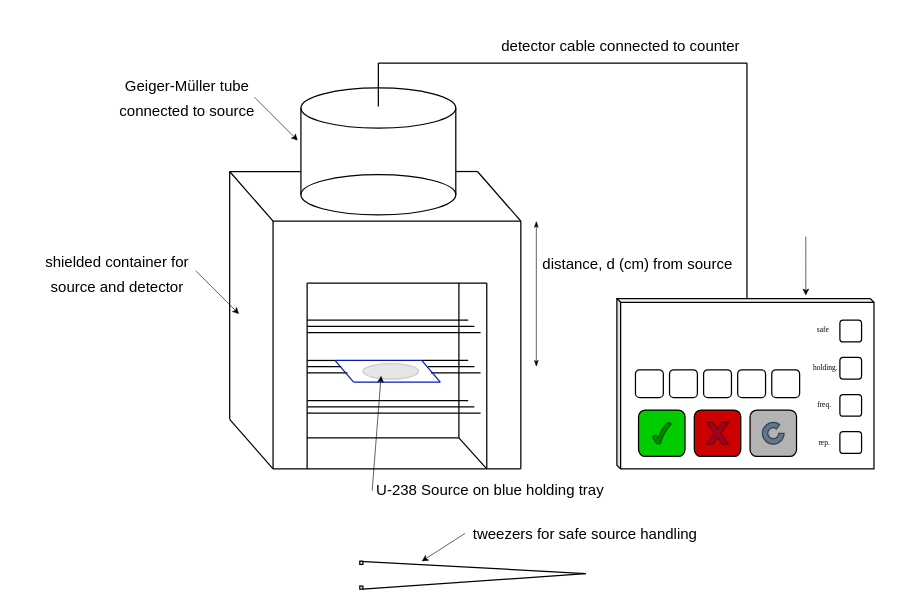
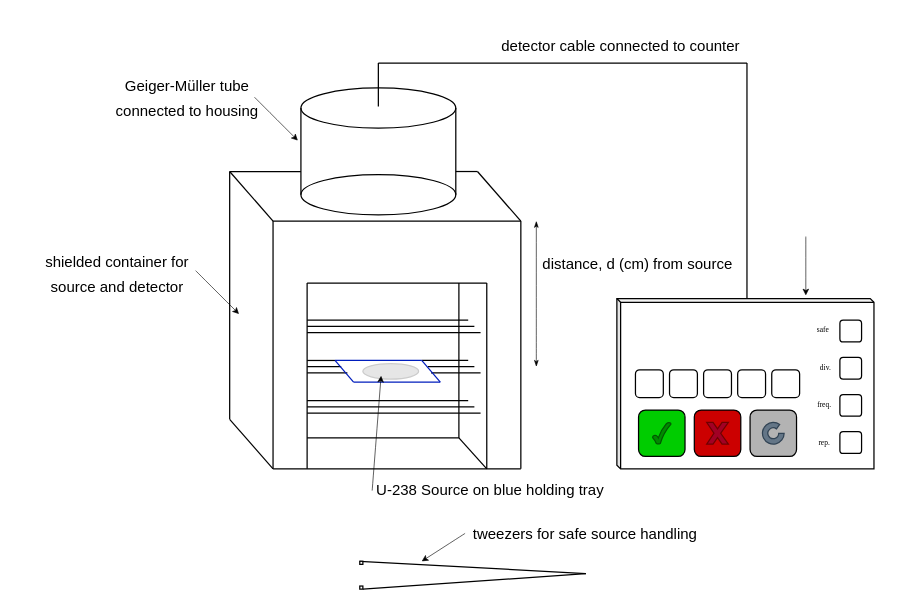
  <mxCell id="0" />
  <mxCell id="1" parent="0" />
  <mxCell id="2" value="&lt;font style=&quot;font-size: 12px;&quot;&gt;distance, d (cm) from source&lt;/font&gt;" style="text;html=1;align=center;verticalAlign=middle;whiteSpace=wrap;rounded=0;fontSize=16;container=0;" parent="1" vertex="1"><mxGeometry x="354.323" y="171.473" width="312.359" height="74.371" as="geometry" /></mxCell>
  <mxCell id="3" value="" style="endArrow=none;html=1;rounded=0;fontSize=12;startSize=8;endSize=8;curved=1;" parent="1" edge="1"><mxGeometry width="50" height="50" relative="1" as="geometry"><mxPoint x="245.245" y="287.988" as="sourcePoint" /><mxPoint x="267.557" y="287.988" as="targetPoint" /></mxGeometry></mxCell>
  <mxCell id="4" value="" style="endArrow=none;html=1;rounded=0;fontSize=12;startSize=8;endSize=8;curved=1;" parent="1" edge="1"><mxGeometry width="50" height="50" relative="1" as="geometry"><mxPoint x="245.245" y="297.904" as="sourcePoint" /><mxPoint x="277.473" y="297.904" as="targetPoint" /></mxGeometry></mxCell>
  <mxCell id="5" value="" style="endArrow=none;html=1;rounded=0;fontSize=12;startSize=8;endSize=8;curved=1;" parent="1" edge="1"><mxGeometry width="50" height="50" relative="1" as="geometry"><mxPoint x="341.928" y="292.946" as="sourcePoint" /><mxPoint x="379.114" y="292.946" as="targetPoint" /></mxGeometry></mxCell>
  <mxCell id="6" value="" style="endArrow=none;html=1;rounded=0;fontSize=12;startSize=8;endSize=8;curved=1;entryX=0;entryY=0;entryDx=0;entryDy=0;exitX=0;exitY=1;exitDx=0;exitDy=0;" parent="1" edge="1"><mxGeometry width="50" height="50" relative="1" as="geometry"><mxPoint x="183.269" y="335.09" as="sourcePoint" /><mxPoint x="183.269" y="136.766" as="targetPoint" /></mxGeometry></mxCell>
  <mxCell id="7" value="" style="endArrow=none;html=1;rounded=0;fontSize=12;startSize=8;endSize=8;curved=1;" parent="1" edge="1"><mxGeometry width="50" height="50" relative="1" as="geometry"><mxPoint x="240.287" y="136.766" as="sourcePoint" /><mxPoint x="183.269" y="136.766" as="targetPoint" /></mxGeometry></mxCell>
  <mxCell id="8" value="" style="endArrow=none;html=1;rounded=0;fontSize=12;startSize=8;endSize=8;curved=1;entryX=0;entryY=0;entryDx=0;entryDy=0;exitX=0;exitY=1;exitDx=0;exitDy=0;" parent="1" edge="1"><mxGeometry width="50" height="50" relative="1" as="geometry"><mxPoint x="217.976" y="374.754" as="sourcePoint" /><mxPoint x="217.976" y="176.431" as="targetPoint" /></mxGeometry></mxCell>
  <mxCell id="9" value="" style="endArrow=none;html=1;rounded=0;fontSize=12;startSize=8;endSize=8;curved=1;" parent="1" edge="1"><mxGeometry width="50" height="50" relative="1" as="geometry"><mxPoint x="416.299" y="374.754" as="sourcePoint" /><mxPoint x="416.299" y="176.431" as="targetPoint" /></mxGeometry></mxCell>
  <mxCell id="10" value="" style="endArrow=none;html=1;rounded=0;fontSize=12;startSize=8;endSize=8;curved=1;entryX=0;entryY=1;entryDx=0;entryDy=0;exitX=1;exitY=1;exitDx=0;exitDy=0;" parent="1" edge="1"><mxGeometry width="50" height="50" relative="1" as="geometry"><mxPoint x="416.299" y="374.754" as="sourcePoint" /><mxPoint x="217.976" y="374.754" as="targetPoint" /></mxGeometry></mxCell>
  <mxCell id="11" value="" style="endArrow=none;html=1;rounded=0;fontSize=12;startSize=8;endSize=8;curved=1;exitX=1;exitY=0;exitDx=0;exitDy=0;" parent="1" edge="1"><mxGeometry width="50" height="50" relative="1" as="geometry"><mxPoint x="416.299" y="176.431" as="sourcePoint" /><mxPoint x="217.976" y="176.431" as="targetPoint" /></mxGeometry></mxCell>
  <mxCell id="12" value="" style="endArrow=none;html=1;rounded=0;fontSize=12;startSize=8;endSize=8;curved=1;" parent="1" edge="1"><mxGeometry width="50" height="50" relative="1" as="geometry"><mxPoint x="183.269" y="335.09" as="sourcePoint" /><mxPoint x="217.976" y="374.754" as="targetPoint" /></mxGeometry></mxCell>
  <mxCell id="13" value="" style="endArrow=none;html=1;rounded=0;fontSize=12;startSize=8;endSize=8;curved=1;" parent="1" edge="1"><mxGeometry width="50" height="50" relative="1" as="geometry"><mxPoint x="183.269" y="136.766" as="sourcePoint" /><mxPoint x="217.976" y="176.431" as="targetPoint" /></mxGeometry></mxCell>
  <mxCell id="14" value="" style="endArrow=none;html=1;rounded=0;fontSize=12;startSize=8;endSize=8;curved=1;" parent="1" edge="1"><mxGeometry width="50" height="50" relative="1" as="geometry"><mxPoint x="381.593" y="136.766" as="sourcePoint" /><mxPoint x="416.299" y="176.431" as="targetPoint" /></mxGeometry></mxCell>
  <mxCell id="15" value="" style="ellipse;whiteSpace=wrap;html=1;container=0;" parent="1" vertex="1"><mxGeometry x="240.287" y="139.246" width="123.952" height="32.228" as="geometry" /></mxCell>
  <mxCell id="16" value="" style="ellipse;whiteSpace=wrap;html=1;container=0;" parent="1" vertex="1"><mxGeometry x="240.287" y="69.832" width="123.952" height="32.228" as="geometry" /></mxCell>
  <mxCell id="17" value="" style="endArrow=none;html=1;rounded=0;fontSize=12;startSize=8;endSize=8;curved=1;entryX=0;entryY=0.5;entryDx=0;entryDy=0;exitX=0;exitY=0.5;exitDx=0;exitDy=0;" parent="1" source="15" target="16" edge="1"><mxGeometry width="50" height="50" relative="1" as="geometry"><mxPoint x="208.06" y="188.826" as="sourcePoint" /><mxPoint x="332.012" y="64.874" as="targetPoint" /></mxGeometry></mxCell>
  <mxCell id="18" value="" style="endArrow=none;html=1;rounded=0;fontSize=12;startSize=8;endSize=8;curved=1;entryX=1;entryY=0.5;entryDx=0;entryDy=0;exitX=1;exitY=0.5;exitDx=0;exitDy=0;" parent="1" source="15" target="16" edge="1"><mxGeometry width="50" height="50" relative="1" as="geometry"><mxPoint x="364.016" y="154.12" as="sourcePoint" /><mxPoint x="364.016" y="84.707" as="targetPoint" /></mxGeometry></mxCell>
  <mxCell id="19" value="" style="endArrow=none;html=1;rounded=0;fontSize=12;startSize=8;endSize=8;curved=1;" parent="1" edge="1"><mxGeometry width="50" height="50" relative="1" as="geometry"><mxPoint x="245.245" y="226.012" as="sourcePoint" /><mxPoint x="389.03" y="226.012" as="targetPoint" /></mxGeometry></mxCell>
  <mxCell id="20" value="" style="endArrow=none;html=1;rounded=0;fontSize=12;startSize=8;endSize=8;curved=1;entryX=0;entryY=0;entryDx=0;entryDy=0;" parent="1" edge="1"><mxGeometry width="50" height="50" relative="1" as="geometry"><mxPoint x="245.245" y="374.754" as="sourcePoint" /><mxPoint x="245.245" y="226.012" as="targetPoint" /></mxGeometry></mxCell>
  <mxCell id="21" value="" style="endArrow=none;html=1;rounded=0;fontSize=12;startSize=8;endSize=8;curved=1;entryX=0;entryY=0;entryDx=0;entryDy=0;" parent="1" edge="1"><mxGeometry width="50" height="50" relative="1" as="geometry"><mxPoint x="389.03" y="374.754" as="sourcePoint" /><mxPoint x="389.03" y="226.012" as="targetPoint" /></mxGeometry></mxCell>
  <mxCell id="22" value="" style="endArrow=none;html=1;rounded=0;fontSize=12;startSize=8;endSize=8;curved=1;exitX=1;exitY=0;exitDx=0;exitDy=0;" parent="1" edge="1"><mxGeometry width="50" height="50" relative="1" as="geometry"><mxPoint x="381.593" y="136.766" as="sourcePoint" /><mxPoint x="364.239" y="136.766" as="targetPoint" /></mxGeometry></mxCell>
  <mxCell id="23" value="" style="endArrow=none;html=1;rounded=0;fontSize=12;startSize=8;endSize=8;curved=1;" parent="1" edge="1"><mxGeometry width="50" height="50" relative="1" as="geometry"><mxPoint x="366.718" y="349.964" as="sourcePoint" /><mxPoint x="389.03" y="374.754" as="targetPoint" /></mxGeometry></mxCell>
  <mxCell id="24" value="" style="endArrow=none;html=1;rounded=0;fontSize=12;startSize=8;endSize=8;curved=1;" parent="1" edge="1"><mxGeometry width="50" height="50" relative="1" as="geometry"><mxPoint x="245.245" y="349.964" as="sourcePoint" /><mxPoint x="366.718" y="349.964" as="targetPoint" /></mxGeometry></mxCell>
  <mxCell id="25" value="" style="endArrow=none;html=1;rounded=0;fontSize=12;startSize=8;endSize=8;curved=1;entryX=0;entryY=0;entryDx=0;entryDy=0;" parent="1" edge="1"><mxGeometry width="50" height="50" relative="1" as="geometry"><mxPoint x="366.718" y="349.964" as="sourcePoint" /><mxPoint x="366.718" y="226.012" as="targetPoint" /></mxGeometry></mxCell>
  <mxCell id="26" value="" style="endArrow=none;html=1;rounded=0;fontSize=12;startSize=8;endSize=8;curved=1;" parent="1" edge="1"><mxGeometry width="50" height="50" relative="1" as="geometry"><mxPoint x="245.245" y="325.174" as="sourcePoint" /><mxPoint x="379.114" y="325.174" as="targetPoint" /></mxGeometry></mxCell>
  <mxCell id="27" value="" style="endArrow=none;html=1;rounded=0;fontSize=12;startSize=8;endSize=8;curved=1;" parent="1" edge="1"><mxGeometry width="50" height="50" relative="1" as="geometry"><mxPoint x="245.245" y="330.132" as="sourcePoint" /><mxPoint x="384.072" y="330.132" as="targetPoint" /></mxGeometry></mxCell>
  <mxCell id="28" value="" style="endArrow=none;html=1;rounded=0;fontSize=12;startSize=8;endSize=8;curved=1;" parent="1" edge="1"><mxGeometry width="50" height="50" relative="1" as="geometry"><mxPoint x="245.245" y="320.216" as="sourcePoint" /><mxPoint x="374.156" y="320.216" as="targetPoint" /></mxGeometry></mxCell>
  <mxCell id="29" value="" style="endArrow=none;html=1;rounded=0;fontSize=12;startSize=8;endSize=8;curved=1;" parent="1" edge="1"><mxGeometry width="50" height="50" relative="1" as="geometry"><mxPoint x="245.245" y="292.946" as="sourcePoint" /><mxPoint x="272.515" y="292.946" as="targetPoint" /></mxGeometry></mxCell>
  <mxCell id="30" value="" style="endArrow=none;html=1;rounded=0;fontSize=12;startSize=8;endSize=8;curved=1;" parent="1" edge="1"><mxGeometry width="50" height="50" relative="1" as="geometry"><mxPoint x="344.407" y="297.904" as="sourcePoint" /><mxPoint x="384.072" y="297.904" as="targetPoint" /></mxGeometry></mxCell>
  <mxCell id="31" value="" style="endArrow=none;html=1;rounded=0;fontSize=12;startSize=8;endSize=8;curved=1;" parent="1" edge="1"><mxGeometry width="50" height="50" relative="1" as="geometry"><mxPoint x="336.97" y="287.988" as="sourcePoint" /><mxPoint x="374.156" y="287.988" as="targetPoint" /></mxGeometry></mxCell>
  <mxCell id="32" value="" style="endArrow=none;html=1;rounded=0;fontSize=12;startSize=8;endSize=8;curved=1;" parent="1" edge="1"><mxGeometry width="50" height="50" relative="1" as="geometry"><mxPoint x="245.245" y="260.719" as="sourcePoint" /><mxPoint x="379.114" y="260.719" as="targetPoint" /></mxGeometry></mxCell>
  <mxCell id="33" value="" style="endArrow=none;html=1;rounded=0;fontSize=12;startSize=8;endSize=8;curved=1;" parent="1" edge="1"><mxGeometry width="50" height="50" relative="1" as="geometry"><mxPoint x="245.245" y="265.677" as="sourcePoint" /><mxPoint x="384.072" y="265.677" as="targetPoint" /></mxGeometry></mxCell>
  <mxCell id="34" value="" style="endArrow=none;html=1;rounded=0;fontSize=12;startSize=8;endSize=8;curved=1;" parent="1" edge="1"><mxGeometry width="50" height="50" relative="1" as="geometry"><mxPoint x="245.245" y="255.76" as="sourcePoint" /><mxPoint x="374.156" y="255.76" as="targetPoint" /></mxGeometry></mxCell>
  <mxCell id="35" value="" style="endArrow=none;html=1;rounded=0;fontSize=12;startSize=8;endSize=8;curved=1;fillColor=#0050ef;strokeColor=#001DBC;" parent="1" edge="1"><mxGeometry width="50" height="50" relative="1" as="geometry"><mxPoint x="282.431" y="305.341" as="sourcePoint" /><mxPoint x="351.844" y="305.341" as="targetPoint" /></mxGeometry></mxCell>
  <mxCell id="36" value="" style="endArrow=none;html=1;rounded=0;fontSize=12;startSize=8;endSize=8;curved=1;fillColor=#0050ef;strokeColor=#001DBC;" parent="1" edge="1"><mxGeometry width="50" height="50" relative="1" as="geometry"><mxPoint x="267.557" y="287.988" as="sourcePoint" /><mxPoint x="336.97" y="287.988" as="targetPoint" /></mxGeometry></mxCell>
  <mxCell id="37" value="" style="endArrow=none;html=1;rounded=0;fontSize=12;startSize=8;endSize=8;curved=1;fillColor=#0050ef;strokeColor=#001DBC;" parent="1" edge="1"><mxGeometry width="50" height="50" relative="1" as="geometry"><mxPoint x="336.97" y="287.988" as="sourcePoint" /><mxPoint x="351.844" y="305.341" as="targetPoint" /></mxGeometry></mxCell>
  <mxCell id="38" value="" style="endArrow=none;html=1;rounded=0;fontSize=12;startSize=8;endSize=8;curved=1;fillColor=#0050ef;strokeColor=#001DBC;" parent="1" edge="1"><mxGeometry width="50" height="50" relative="1" as="geometry"><mxPoint x="267.557" y="287.988" as="sourcePoint" /><mxPoint x="282.431" y="305.341" as="targetPoint" /></mxGeometry></mxCell>
  <mxCell id="39" value="" style="ellipse;whiteSpace=wrap;html=1;fillStyle=solid;fillColor=#E6E6E6;strokeColor=#CCCCCC;container=0;" parent="1" vertex="1"><mxGeometry x="289.868" y="290.467" width="44.623" height="12.395" as="geometry" /></mxCell>
  <mxCell id="40" value="" style="endArrow=classicThin;startArrow=classicThin;html=1;rounded=0;fontSize=12;startSize=4;endSize=4;curved=1;startFill=1;endFill=1;strokeWidth=0.5;" parent="1" edge="1"><mxGeometry width="50" height="50" relative="1" as="geometry"><mxPoint x="428.695" y="292.946" as="sourcePoint" /><mxPoint x="428.695" y="176.431" as="targetPoint" /></mxGeometry></mxCell>
  <mxCell id="41" value="" style="shape=cube;whiteSpace=wrap;html=1;boundedLbl=1;backgroundOutline=1;darkOpacity=0.05;darkOpacity2=0.1;size=3;container=0;" parent="1" vertex="1"><mxGeometry x="493.15" y="238.407" width="205.76" height="136.347" as="geometry" /></mxCell>
  <mxCell id="42" value="" style="rounded=1;whiteSpace=wrap;html=1;fillColor=#00CC00;container=0;" parent="1" vertex="1"><mxGeometry x="510.503" y="327.653" width="37.186" height="37.186" as="geometry" /></mxCell>
  <mxCell id="43" value="" style="rounded=1;whiteSpace=wrap;html=1;container=0;" parent="1" vertex="1"><mxGeometry x="508.024" y="295.425" width="22.311" height="22.311" as="geometry" /></mxCell>
  <mxCell id="44" value="" style="rounded=1;whiteSpace=wrap;html=1;container=0;" parent="1" vertex="1"><mxGeometry x="535.293" y="295.425" width="22.311" height="22.311" as="geometry" /></mxCell>
  <mxCell id="45" value="" style="rounded=1;whiteSpace=wrap;html=1;container=0;" parent="1" vertex="1"><mxGeometry x="562.563" y="295.425" width="22.311" height="22.311" as="geometry" /></mxCell>
  <mxCell id="46" value="" style="rounded=1;whiteSpace=wrap;html=1;container=0;" parent="1" vertex="1"><mxGeometry x="589.832" y="295.425" width="22.311" height="22.311" as="geometry" /></mxCell>
  <mxCell id="47" value="" style="rounded=1;whiteSpace=wrap;html=1;container=0;" parent="1" vertex="1"><mxGeometry x="617.102" y="295.425" width="22.311" height="22.311" as="geometry" /></mxCell>
  <mxCell id="48" value="" style="rounded=1;whiteSpace=wrap;html=1;fillColor=#B3B3B3;container=0;" parent="1" vertex="1"><mxGeometry x="599.748" y="327.653" width="37.186" height="37.186" as="geometry" /></mxCell>
  <mxCell id="49" value="" style="rounded=1;whiteSpace=wrap;html=1;fillColor=#CC0000;container=0;" parent="1" vertex="1"><mxGeometry x="555.126" y="327.653" width="37.186" height="37.186" as="geometry" /></mxCell>
  <mxCell id="50" value="" style="verticalLabelPosition=bottom;verticalAlign=top;html=1;shape=mxgraph.basic.tick;fillColor=#008a00;fontColor=#ffffff;strokeColor=#005700;container=0;" parent="1" vertex="1"><mxGeometry x="521.708" y="337.569" width="14.75" height="17.353" as="geometry" /></mxCell>
  <mxCell id="51" value="" style="verticalLabelPosition=bottom;verticalAlign=top;html=1;shape=mxgraph.basic.x;fillColor=#a20025;fontColor=#ffffff;strokeColor=#6F0000;container=0;" parent="1" vertex="1"><mxGeometry x="565.042" y="337.569" width="17.353" height="17.353" as="geometry" /></mxCell>
  <mxCell id="52" value="" style="verticalLabelPosition=bottom;verticalAlign=top;html=1;shape=mxgraph.basic.partConcEllipse;startAngle=0.25;endAngle=0.1;arcWidth=0.5;fillColor=#647687;fontColor=#ffffff;strokeColor=#314354;container=0;" parent="1" vertex="1"><mxGeometry x="609.665" y="337.569" width="17.353" height="17.353" as="geometry" /></mxCell>
  <mxCell id="53" value="" style="rounded=1;whiteSpace=wrap;html=1;container=0;" parent="1" vertex="1"><mxGeometry x="671.641" y="255.76" width="17.353" height="17.353" as="geometry" /></mxCell>
  <mxCell id="54" value="" style="rounded=1;whiteSpace=wrap;html=1;container=0;" parent="1" vertex="1"><mxGeometry x="671.641" y="285.509" width="17.353" height="17.353" as="geometry" /></mxCell>
  <mxCell id="55" value="" style="rounded=1;whiteSpace=wrap;html=1;container=0;" parent="1" vertex="1"><mxGeometry x="671.641" y="315.257" width="17.353" height="17.353" as="geometry" /></mxCell>
  <mxCell id="56" value="" style="rounded=1;whiteSpace=wrap;html=1;container=0;" parent="1" vertex="1"><mxGeometry x="671.641" y="345.006" width="17.353" height="17.353" as="geometry" /></mxCell>
  <mxCell id="57" value="&lt;font face=&quot;Consolas&quot; style=&quot;font-size: 6px;&quot;&gt;safe&lt;/font&gt;" style="text;html=1;align=center;verticalAlign=middle;resizable=0;points=[];autosize=1;strokeColor=none;fillColor=none;fontSize=16;container=0;" parent="1" vertex="1"><mxGeometry x="640.539" y="244.138" width="35" height="31" as="geometry" /></mxCell>
- <mxCell id="58" value="&lt;font face=&quot;Consolas&quot; style=&quot;font-size: 6px;&quot;&gt;holding.&lt;/font&gt;" style="text;html=1;align=center;verticalAlign=middle;resizable=0;points=[];autosize=1;strokeColor=none;fillColor=none;fontSize=16;container=0;" parent="1" vertex="1"><mxGeometry x="644.018" y="274.886" width="31" height="31" as="geometry" /></mxCell>
+ <mxCell id="58" value="&lt;font face=&quot;Consolas&quot; style=&quot;font-size: 6px;&quot;&gt;div.&lt;/font&gt;" style="text;html=1;align=center;verticalAlign=middle;resizable=0;points=[];autosize=1;strokeColor=none;fillColor=none;fontSize=16;container=0;" parent="1" vertex="1"><mxGeometry x="644.018" y="274.886" width="31" height="31" as="geometry" /></mxCell>
  <mxCell id="59" value="&lt;font face=&quot;Consolas&quot; style=&quot;font-size: 6px;&quot;&gt;freq.&lt;/font&gt;" style="text;html=1;align=center;verticalAlign=middle;resizable=0;points=[];autosize=1;strokeColor=none;fillColor=none;fontSize=16;container=0;" parent="1" vertex="1"><mxGeometry x="641.539" y="304.114" width="35" height="31" as="geometry" /></mxCell>
  <mxCell id="60" value="&lt;font face=&quot;Consolas&quot; style=&quot;font-size: 6px;&quot;&gt;rep.&lt;/font&gt;" style="text;html=1;align=center;verticalAlign=middle;resizable=0;points=[];autosize=1;strokeColor=none;fillColor=none;fontSize=16;container=0;" parent="1" vertex="1"><mxGeometry x="643.018" y="334.383" width="31" height="31" as="geometry" /></mxCell>
  <mxCell id="61" value="" style="endArrow=none;html=1;rounded=0;fontSize=12;startSize=8;endSize=8;curved=1;" parent="1" edge="1"><mxGeometry width="50" height="50" relative="1" as="geometry"><mxPoint x="302.263" y="50" as="sourcePoint" /><mxPoint x="302.263" y="84.707" as="targetPoint" /></mxGeometry></mxCell>
  <mxCell id="62" value="" style="endArrow=none;html=1;rounded=0;fontSize=12;startSize=8;endSize=8;curved=1;" parent="1" edge="1"><mxGeometry width="50" height="50" relative="1" as="geometry"><mxPoint x="597.269" y="50" as="sourcePoint" /><mxPoint x="302.263" y="50" as="targetPoint" /></mxGeometry></mxCell>
  <mxCell id="63" value="" style="endArrow=none;html=1;rounded=0;fontSize=12;startSize=8;endSize=8;curved=1;" parent="1" edge="1"><mxGeometry width="50" height="50" relative="1" as="geometry"><mxPoint x="597.269" y="238.407" as="sourcePoint" /><mxPoint x="597.269" y="50" as="targetPoint" /></mxGeometry></mxCell>
  <mxCell id="64" value="" style="endArrow=classic;html=1;rounded=0;fontSize=12;startSize=8;endSize=4;curved=1;strokeWidth=0.5;" parent="1" edge="1"><mxGeometry width="50" height="50" relative="1" as="geometry"><mxPoint x="203.102" y="77.269" as="sourcePoint" /><mxPoint x="237.808" y="111.976" as="targetPoint" /></mxGeometry></mxCell>
  <mxCell id="65" value="" style="endArrow=classic;html=1;rounded=0;fontSize=12;startSize=8;endSize=4;curved=1;strokeWidth=0.5;entryX=0.327;entryY=0.789;entryDx=0;entryDy=0;entryPerimeter=0;" parent="1" target="39" edge="1"><mxGeometry width="50" height="50" relative="1" as="geometry"><mxPoint x="297.305" y="392.108" as="sourcePoint" /><mxPoint x="329.533" y="411.94" as="targetPoint" /></mxGeometry></mxCell>
  <mxCell id="66" value="" style="endArrow=classic;html=1;rounded=0;fontSize=12;startSize=8;endSize=4;curved=1;strokeWidth=0.5;" parent="1" edge="1"><mxGeometry width="50" height="50" relative="1" as="geometry"><mxPoint x="644.371" y="188.826" as="sourcePoint" /><mxPoint x="644.371" y="235.928" as="targetPoint" /></mxGeometry></mxCell>
  <mxCell id="67" value="" style="endArrow=classic;html=1;rounded=0;fontSize=12;startSize=8;endSize=4;curved=1;strokeWidth=0.5;" parent="1" edge="1"><mxGeometry width="50" height="50" relative="1" as="geometry"><mxPoint x="156" y="216.096" as="sourcePoint" /><mxPoint x="190.707" y="250.802" as="targetPoint" /></mxGeometry></mxCell>
  <mxCell id="68" value="" style="endArrow=none;html=1;rounded=0;fontSize=12;startSize=8;endSize=8;curved=1;" parent="1" edge="1"><mxGeometry width="50" height="50" relative="1" as="geometry"><mxPoint x="289.868" y="471" as="sourcePoint" /><mxPoint x="468.359" y="458.605" as="targetPoint" /></mxGeometry></mxCell>
  <mxCell id="69" value="" style="endArrow=none;html=1;rounded=0;fontSize=12;startSize=8;endSize=8;curved=1;" parent="1" edge="1"><mxGeometry width="50" height="50" relative="1" as="geometry"><mxPoint x="287.389" y="448.689" as="sourcePoint" /><mxPoint x="468.359" y="458.605" as="targetPoint" /></mxGeometry></mxCell>
  <mxCell id="70" value="" style="endArrow=classic;html=1;rounded=0;fontSize=12;startSize=8;endSize=4;curved=1;strokeWidth=0.5;" parent="1" edge="1"><mxGeometry width="50" height="50" relative="1" as="geometry"><mxPoint x="371.677" y="426.377" as="sourcePoint" /><mxPoint x="336.97" y="448.689" as="targetPoint" /></mxGeometry></mxCell>
  <mxCell id="71" value="" style="rounded=0;whiteSpace=wrap;html=1;container=0;" parent="1" vertex="1"><mxGeometry x="287.389" y="448.689" width="2.479" height="2.479" as="geometry" /></mxCell>
  <mxCell id="72" value="" style="rounded=0;whiteSpace=wrap;html=1;container=0;" parent="1" vertex="1"><mxGeometry x="287.389" y="468.521" width="2.479" height="2.479" as="geometry" /></mxCell>
  <mxCell id="73" value="&lt;font style=&quot;font-size: 12px;&quot;&gt;tweezers for safe source handling&lt;/font&gt;" style="text;html=1;align=center;verticalAlign=middle;whiteSpace=wrap;rounded=0;fontSize=16;" parent="1" vertex="1"><mxGeometry x="371.04" y="410" width="194" height="30" as="geometry" /></mxCell>
  <mxCell id="74" value="&lt;font style=&quot;font-size: 12px;&quot;&gt;U-238 Source on blue holding tray&lt;/font&gt;" style="text;html=1;align=center;verticalAlign=middle;whiteSpace=wrap;rounded=0;fontSize=16;" parent="1" vertex="1"><mxGeometry x="283" y="374.75" width="218" height="30" as="geometry" /></mxCell>
  <mxCell id="75" value="&lt;font style=&quot;font-size: 12px;&quot;&gt;shielded container for source and detector&lt;/font&gt;" style="text;html=1;align=center;verticalAlign=middle;whiteSpace=wrap;rounded=0;fontSize=16;" parent="1" vertex="1"><mxGeometry x="20" y="203" width="147" height="30" as="geometry" /></mxCell>
- <mxCell id="76" value="&lt;font style=&quot;font-size: 12px;&quot;&gt;Geiger-M&lt;span style=&quot;color: rgb(17, 17, 17); font-family: Roboto, Helvetica, sans-serif; text-align: left;&quot;&gt;ü&lt;/span&gt;ller tube connected to source&lt;/font&gt;" style="text;html=1;align=center;verticalAlign=middle;whiteSpace=wrap;rounded=0;fontSize=16;" parent="1" vertex="1"><mxGeometry x="74" y="62" width="151" height="30" as="geometry" /></mxCell>
+ <mxCell id="76" value="&lt;font style=&quot;font-size: 12px;&quot;&gt;Geiger-M&lt;span style=&quot;color: rgb(17, 17, 17); font-family: Roboto, Helvetica, sans-serif; text-align: left;&quot;&gt;ü&lt;/span&gt;ller tube connected to housing&lt;/font&gt;" style="text;html=1;align=center;verticalAlign=middle;whiteSpace=wrap;rounded=0;fontSize=16;" parent="1" vertex="1"><mxGeometry x="74" y="62" width="151" height="30" as="geometry" /></mxCell>
  <mxCell id="77" value="&lt;font style=&quot;font-size: 12px;&quot;&gt;detector cable connected to counter&lt;/font&gt;" style="text;html=1;align=center;verticalAlign=middle;whiteSpace=wrap;rounded=0;fontSize=16;" parent="1" vertex="1"><mxGeometry x="385" y="20" width="223" height="30" as="geometry" /></mxCell>
